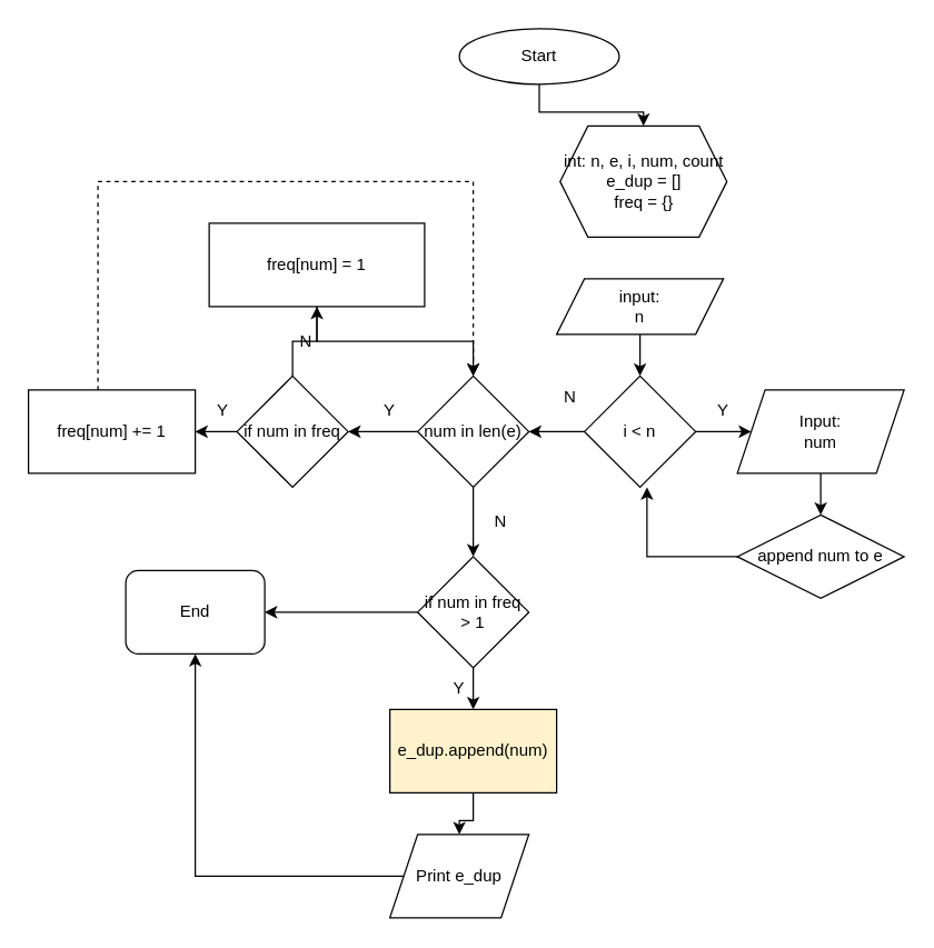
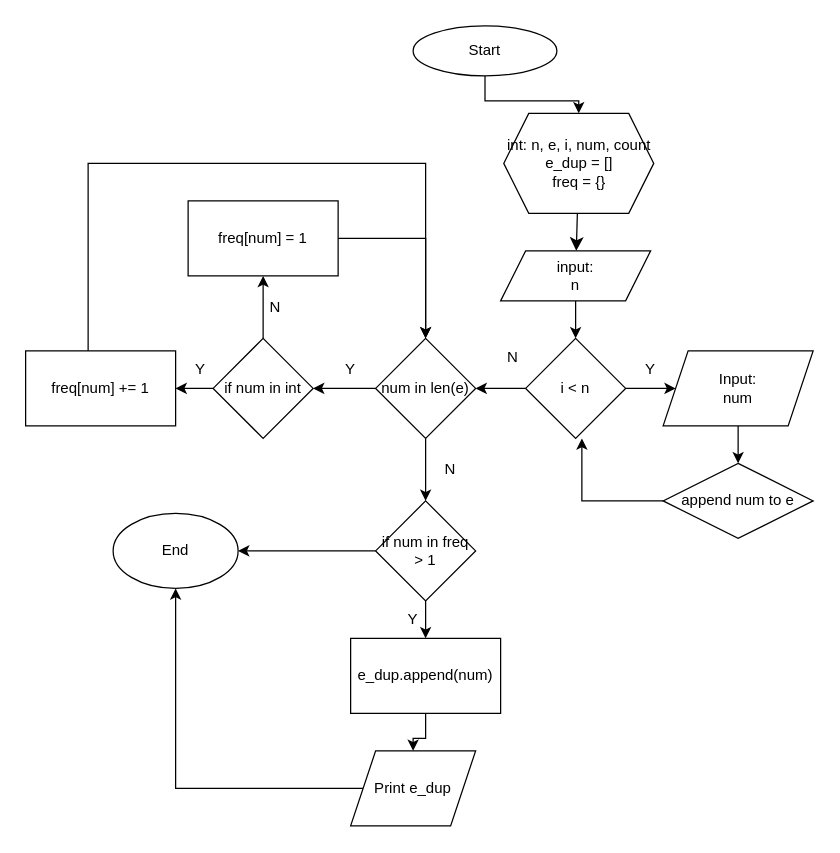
  <mxCell id="0" />
  <mxCell id="1" parent="0" />
  <mxCell id="2" value="" style="edgeStyle=orthogonalEdgeStyle;rounded=0;orthogonalLoop=1;jettySize=auto;html=1;" edge="1" parent="1" source="3" target="5"><mxGeometry relative="1" as="geometry" /></mxCell>
  <mxCell id="3" value="Start" style="ellipse;whiteSpace=wrap;html=1;" vertex="1" parent="1"><mxGeometry x="330" y="20" width="115" height="40" as="geometry" /></mxCell>
+ <mxCell id="4" value="" style="edgeStyle=none;curved=1;rounded=0;orthogonalLoop=1;jettySize=auto;html=1;fontSize=12;startSize=8;endSize=8;" edge="1" parent="1" source="5" target="7"><mxGeometry relative="1" as="geometry" /></mxCell>
  <mxCell id="5" value="int: n, e, i, num, count&lt;div&gt;e_dup = []&lt;div&gt;freq = {}&lt;/div&gt;&lt;/div&gt;" style="shape=hexagon;perimeter=hexagonPerimeter2;whiteSpace=wrap;html=1;fixedSize=1;" vertex="1" parent="1"><mxGeometry x="402.5" y="90" width="120" height="80" as="geometry" /></mxCell>
  <mxCell id="6" value="" style="edgeStyle=orthogonalEdgeStyle;rounded=0;orthogonalLoop=1;jettySize=auto;html=1;" edge="1" parent="1" source="7" target="10"><mxGeometry relative="1" as="geometry" /></mxCell>
  <mxCell id="7" value="input:&lt;div&gt;n&lt;/div&gt;" style="shape=parallelogram;perimeter=parallelogramPerimeter;whiteSpace=wrap;html=1;fixedSize=1;" vertex="1" parent="1"><mxGeometry x="400" y="200" width="120" height="40" as="geometry" /></mxCell>
  <mxCell id="8" value="" style="edgeStyle=orthogonalEdgeStyle;rounded=0;orthogonalLoop=1;jettySize=auto;html=1;" edge="1" parent="1" source="10" target="12"><mxGeometry relative="1" as="geometry" /></mxCell>
  <mxCell id="9" value="" style="edgeStyle=orthogonalEdgeStyle;rounded=0;orthogonalLoop=1;jettySize=auto;html=1;" edge="1" parent="1" source="10" target="27"><mxGeometry relative="1" as="geometry" /></mxCell>
  <mxCell id="10" value="i &amp;lt; n" style="rhombus;whiteSpace=wrap;html=1;" vertex="1" parent="1"><mxGeometry x="420" y="270" width="80" height="80" as="geometry" /></mxCell>
  <mxCell id="11" value="" style="edgeStyle=orthogonalEdgeStyle;rounded=0;orthogonalLoop=1;jettySize=auto;html=1;" edge="1" parent="1" source="12" target="13"><mxGeometry relative="1" as="geometry" /></mxCell>
  <mxCell id="12" value="Input:&lt;div&gt;num&lt;/div&gt;" style="shape=parallelogram;perimeter=parallelogramPerimeter;whiteSpace=wrap;html=1;fixedSize=1;" vertex="1" parent="1"><mxGeometry x="530" y="280" width="120" height="60" as="geometry" /></mxCell>
  <mxCell id="13" value="append num to e" style="rhombus;whiteSpace=wrap;html=1;" vertex="1" parent="1"><mxGeometry x="530" y="370" width="120" height="60" as="geometry" /></mxCell>
  <mxCell id="14" value="Y" style="text;strokeColor=none;align=center;fillColor=none;html=1;verticalAlign=middle;whiteSpace=wrap;rounded=0;" vertex="1" parent="1"><mxGeometry x="490" y="280" width="60" height="30" as="geometry" /></mxCell>
  <mxCell id="15" value="" style="endArrow=classic;html=1;rounded=0;exitX=0;exitY=0.5;exitDx=0;exitDy=0;" edge="1" parent="1" source="13"><mxGeometry width="50" height="50" relative="1" as="geometry"><mxPoint x="465" y="440" as="sourcePoint" /><mxPoint x="465" y="350" as="targetPoint" /><Array as="points"><mxPoint x="465" y="400" /></Array></mxGeometry></mxCell>
  <mxCell id="16" value="N" style="text;strokeColor=none;align=center;fillColor=none;html=1;verticalAlign=middle;whiteSpace=wrap;rounded=0;" vertex="1" parent="1"><mxGeometry x="380" y="270" width="60" height="30" as="geometry" /></mxCell>
  <mxCell id="17" value="" style="edgeStyle=orthogonalEdgeStyle;rounded=0;orthogonalLoop=1;jettySize=auto;html=1;" edge="1" parent="1" source="19" target="21"><mxGeometry relative="1" as="geometry" /></mxCell>
  <mxCell id="18" value="" style="edgeStyle=orthogonalEdgeStyle;rounded=0;orthogonalLoop=1;jettySize=auto;html=1;" edge="1" parent="1" source="19" target="24"><mxGeometry relative="1" as="geometry" /></mxCell>
- <mxCell id="19" value="if num in freq" style="rhombus;whiteSpace=wrap;html=1;" vertex="1" parent="1"><mxGeometry x="170" y="270" width="80" height="80" as="geometry" /></mxCell>
- <mxCell id="20" style="edgeStyle=orthogonalEdgeStyle;rounded=0;orthogonalLoop=1;jettySize=auto;html=1;entryX=0.5;entryY=0;entryDx=0;entryDy=0;dashed=1;" edge="1" parent="1" source="21" target="27"><mxGeometry relative="1" as="geometry"><Array as="points"><mxPoint x="70" y="130" /><mxPoint x="340" y="130" /></Array></mxGeometry></mxCell>
+ <mxCell id="19" value="if num in int" style="rhombus;whiteSpace=wrap;html=1;" vertex="1" parent="1"><mxGeometry x="170" y="270" width="80" height="80" as="geometry" /></mxCell>
+ <mxCell id="20" style="edgeStyle=orthogonalEdgeStyle;rounded=0;orthogonalLoop=1;jettySize=auto;html=1;entryX=0.5;entryY=0;entryDx=0;entryDy=0;" edge="1" parent="1" source="21" target="27"><mxGeometry relative="1" as="geometry"><Array as="points"><mxPoint x="70" y="130" /><mxPoint x="340" y="130" /></Array></mxGeometry></mxCell>
  <mxCell id="21" value="freq[num] += 1" style="rounded=0;whiteSpace=wrap;html=1;" vertex="1" parent="1"><mxGeometry x="20" y="280" width="120" height="60" as="geometry" /></mxCell>
  <mxCell id="22" value="Y" style="text;strokeColor=none;align=center;fillColor=none;html=1;verticalAlign=middle;whiteSpace=wrap;rounded=0;" vertex="1" parent="1"><mxGeometry x="130" y="280" width="60" height="30" as="geometry" /></mxCell>
  <mxCell id="23" style="edgeStyle=orthogonalEdgeStyle;rounded=0;orthogonalLoop=1;jettySize=auto;html=1;entryX=0.5;entryY=0;entryDx=0;entryDy=0;" edge="1" parent="1" source="24" target="27"><mxGeometry relative="1" as="geometry" /></mxCell>
- <mxCell id="24" value="freq[num] = 1" style="rounded=0;whiteSpace=wrap;html=1;" vertex="1" parent="1"><mxGeometry x="150" y="160" width="155" height="60" as="geometry" /></mxCell>
+ <mxCell id="24" value="freq[num] = 1" style="rounded=0;whiteSpace=wrap;html=1;" vertex="1" parent="1"><mxGeometry x="150" y="160" width="120" height="60" as="geometry" /></mxCell>
  <mxCell id="25" value="N" style="text;strokeColor=none;align=center;fillColor=none;html=1;verticalAlign=middle;whiteSpace=wrap;rounded=0;" vertex="1" parent="1"><mxGeometry x="190" y="230" width="60" height="30" as="geometry" /></mxCell>
  <mxCell id="26" value="" style="edgeStyle=orthogonalEdgeStyle;rounded=0;orthogonalLoop=1;jettySize=auto;html=1;" edge="1" parent="1" source="27"><mxGeometry relative="1" as="geometry"><mxPoint x="340" y="400" as="targetPoint" /></mxGeometry></mxCell>
  <mxCell id="27" value="num in len(e)" style="rhombus;whiteSpace=wrap;html=1;" vertex="1" parent="1"><mxGeometry x="300" y="270" width="80" height="80" as="geometry" /></mxCell>
  <mxCell id="28" value="" style="endArrow=classic;html=1;rounded=0;entryX=1;entryY=0.5;entryDx=0;entryDy=0;" edge="1" parent="1" target="19"><mxGeometry width="50" height="50" relative="1" as="geometry"><mxPoint x="300" y="310" as="sourcePoint" /><mxPoint x="350" y="260" as="targetPoint" /></mxGeometry></mxCell>
  <mxCell id="29" value="Y" style="text;strokeColor=none;align=center;fillColor=none;html=1;verticalAlign=middle;whiteSpace=wrap;rounded=0;" vertex="1" parent="1"><mxGeometry x="250" y="280" width="60" height="30" as="geometry" /></mxCell>
  <mxCell id="30" value="N" style="text;strokeColor=none;align=center;fillColor=none;html=1;verticalAlign=middle;whiteSpace=wrap;rounded=0;" vertex="1" parent="1"><mxGeometry x="330" y="360" width="60" height="30" as="geometry" /></mxCell>
  <mxCell id="31" value="" style="edgeStyle=orthogonalEdgeStyle;rounded=0;orthogonalLoop=1;jettySize=auto;html=1;" edge="1" parent="1" source="33" target="35"><mxGeometry relative="1" as="geometry" /></mxCell>
  <mxCell id="32" value="" style="edgeStyle=orthogonalEdgeStyle;rounded=0;orthogonalLoop=1;jettySize=auto;html=1;" edge="1" parent="1" source="33" target="39"><mxGeometry relative="1" as="geometry" /></mxCell>
  <mxCell id="33" value="if num in freq &amp;gt; 1" style="rhombus;whiteSpace=wrap;html=1;" vertex="1" parent="1"><mxGeometry x="300" y="400" width="80" height="80" as="geometry" /></mxCell>
  <mxCell id="34" value="" style="edgeStyle=orthogonalEdgeStyle;rounded=0;orthogonalLoop=1;jettySize=auto;html=1;" edge="1" parent="1" source="35" target="38"><mxGeometry relative="1" as="geometry" /></mxCell>
- <mxCell id="35" value="e_dup.append(num)" style="rounded=0;whiteSpace=wrap;html=1;fillColor=#fff2cc;" vertex="1" parent="1"><mxGeometry x="280" y="510" width="120" height="60" as="geometry" /></mxCell>
+ <mxCell id="35" value="e_dup.append(num)" style="rounded=0;whiteSpace=wrap;html=1;" vertex="1" parent="1"><mxGeometry x="280" y="510" width="120" height="60" as="geometry" /></mxCell>
  <mxCell id="36" value="Y" style="text;strokeColor=none;align=center;fillColor=none;html=1;verticalAlign=middle;whiteSpace=wrap;rounded=0;" vertex="1" parent="1"><mxGeometry x="300" y="480" width="60" height="30" as="geometry" /></mxCell>
  <mxCell id="37" style="edgeStyle=orthogonalEdgeStyle;rounded=0;orthogonalLoop=1;jettySize=auto;html=1;entryX=0.5;entryY=1;entryDx=0;entryDy=0;" edge="1" parent="1" source="38" target="39"><mxGeometry relative="1" as="geometry" /></mxCell>
  <mxCell id="38" value="Print e_dup" style="shape=parallelogram;perimeter=parallelogramPerimeter;whiteSpace=wrap;html=1;fixedSize=1;" vertex="1" parent="1"><mxGeometry x="280" y="600" width="100" height="60" as="geometry" /></mxCell>
- <mxCell id="39" value="End" style="whiteSpace=wrap;html=1;rounded=1;" vertex="1" parent="1"><mxGeometry x="90" y="410" width="100" height="60" as="geometry" /></mxCell>
+ <mxCell id="39" value="End" style="ellipse;whiteSpace=wrap;html=1;" vertex="1" parent="1"><mxGeometry x="90" y="410" width="100" height="60" as="geometry" /></mxCell>
